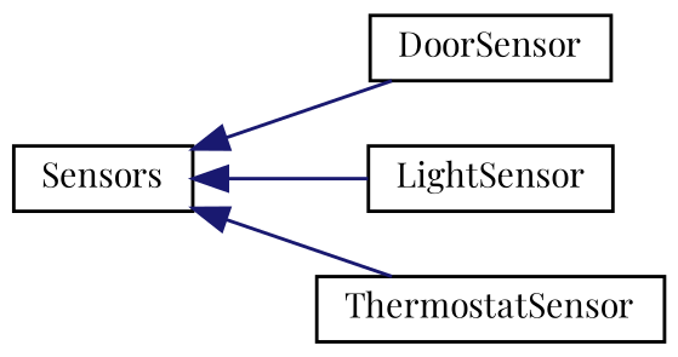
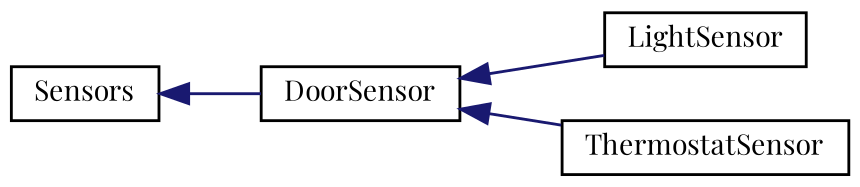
  digraph {
    fontname="Playfair Display"
    rankdir=LR
    node [color=black fillcolor=white fontname="Playfair Display" fontsize=10 shape=record style=filled]
    edge [color=midnightblue dir=back fontname="Playfair Display" fontsize=10 labelfontname=Helvetica labelfontsize=10 style=solid]
    n1 [height=0.2 label=Sensors width=0.4]
    n2 [height=0.2 label=DoorSensor width=0.4]
    n3 [height=0.2 label=LightSensor width=0.4]
    n4 [height=0.2 label=ThermostatSensor width=0.4]
    n1 -> n2
-   n1 -> n3
-   n1 -> n4
+   n2 -> n3
+   n2 -> n4
  }
